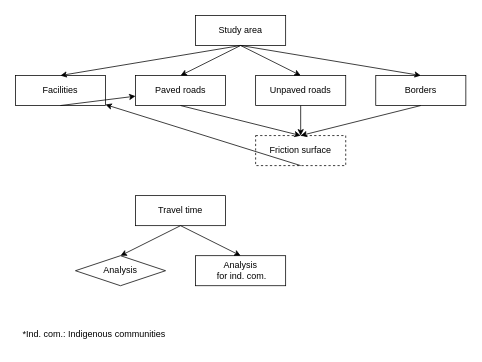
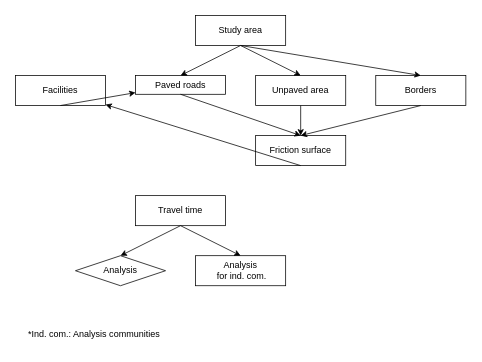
  <mxCell id="0" />
  <mxCell id="1" parent="0" />
  <mxCell id="2" value="&lt;div&gt;Facilities&lt;/div&gt;" style="rounded=0;whiteSpace=wrap;html=1;" vertex="1" parent="1"><mxGeometry x="20" y="100" width="120" height="40" as="geometry" /></mxCell>
- <mxCell id="3" value="&lt;div&gt;*Ind. com.: Indigenous communities&lt;/div&gt;" style="text;html=1;align=center;verticalAlign=middle;whiteSpace=wrap;rounded=0;" vertex="1" parent="1"><mxGeometry x="20" y="430" width="210" height="30" as="geometry" /></mxCell>
+ <mxCell id="3" value="&lt;div&gt;*Ind. com.: Analysis communities&lt;/div&gt;" style="text;html=1;align=center;verticalAlign=middle;whiteSpace=wrap;rounded=0;" vertex="1" parent="1"><mxGeometry x="20" y="430" width="210" height="30" as="geometry" /></mxCell>
  <mxCell id="4" value="Study area" style="rounded=0;whiteSpace=wrap;html=1;" vertex="1" parent="1"><mxGeometry x="260" y="20" width="120" height="40" as="geometry" /></mxCell>
- <mxCell id="5" value="Paved roads" style="rounded=0;whiteSpace=wrap;html=1;" vertex="1" parent="1"><mxGeometry x="180" y="100" width="120" height="40" as="geometry" /></mxCell>
- <mxCell id="6" value="Unpaved roads" style="rounded=0;whiteSpace=wrap;html=1;" vertex="1" parent="1"><mxGeometry x="340" y="100" width="120" height="40" as="geometry" /></mxCell>
+ <mxCell id="5" value="Paved roads" style="rounded=0;whiteSpace=wrap;html=1;" vertex="1" parent="1"><mxGeometry x="180" y="100" width="120" height="25" as="geometry" /></mxCell>
+ <mxCell id="6" value="Unpaved area" style="rounded=0;whiteSpace=wrap;html=1;" vertex="1" parent="1"><mxGeometry x="340" y="100" width="120" height="40" as="geometry" /></mxCell>
  <mxCell id="7" value="Borders" style="rounded=0;whiteSpace=wrap;html=1;" vertex="1" parent="1"><mxGeometry x="500" y="100" width="120" height="40" as="geometry" /></mxCell>
- <mxCell id="8" value="Friction surface" style="rounded=0;whiteSpace=wrap;html=1;dashed=1;" vertex="1" parent="1"><mxGeometry x="340" y="180" width="120" height="40" as="geometry" /></mxCell>
- <mxCell id="9" value="" style="endArrow=classic;html=1;rounded=0;entryX=0.5;entryY=0;entryDx=0;entryDy=0;exitX=0.5;exitY=1;exitDx=0;exitDy=0;" edge="1" parent="1" source="4" target="2"><mxGeometry width="50" height="50" relative="1" as="geometry"><mxPoint x="220" y="250" as="sourcePoint" /><mxPoint x="270" y="200" as="targetPoint" /></mxGeometry></mxCell>
+ <mxCell id="8" value="Friction surface" style="rounded=0;whiteSpace=wrap;html=1;" vertex="1" parent="1"><mxGeometry x="340" y="180" width="120" height="40" as="geometry" /></mxCell>
  <mxCell id="10" value="" style="endArrow=classic;html=1;rounded=0;exitX=0.5;exitY=1;exitDx=0;exitDy=0;entryX=0.5;entryY=0;entryDx=0;entryDy=0;" edge="1" parent="1" source="4" target="5"><mxGeometry width="50" height="50" relative="1" as="geometry"><mxPoint x="220" y="250" as="sourcePoint" /><mxPoint x="270" y="200" as="targetPoint" /></mxGeometry></mxCell>
  <mxCell id="11" value="" style="endArrow=classic;html=1;rounded=0;entryX=0.5;entryY=0;entryDx=0;entryDy=0;" edge="1" parent="1" target="7"><mxGeometry width="50" height="50" relative="1" as="geometry"><mxPoint x="320" y="60" as="sourcePoint" /><mxPoint x="90" y="110" as="targetPoint" /></mxGeometry></mxCell>
  <mxCell id="12" value="" style="endArrow=classic;html=1;rounded=0;entryX=0.5;entryY=0;entryDx=0;entryDy=0;exitX=0.5;exitY=1;exitDx=0;exitDy=0;" edge="1" parent="1" source="4" target="6"><mxGeometry width="50" height="50" relative="1" as="geometry"><mxPoint x="340" y="80" as="sourcePoint" /><mxPoint x="100" y="120" as="targetPoint" /></mxGeometry></mxCell>
  <mxCell id="13" value="" style="endArrow=classic;html=1;rounded=0;entryX=0.5;entryY=0;entryDx=0;entryDy=0;exitX=0.5;exitY=1;exitDx=0;exitDy=0;" edge="1" parent="1" source="5" target="8"><mxGeometry width="50" height="50" relative="1" as="geometry"><mxPoint x="350" y="90" as="sourcePoint" /><mxPoint x="110" y="130" as="targetPoint" /></mxGeometry></mxCell>
  <mxCell id="14" value="" style="endArrow=classic;html=1;rounded=0;entryX=0.5;entryY=0;entryDx=0;entryDy=0;exitX=0.5;exitY=1;exitDx=0;exitDy=0;" edge="1" parent="1" source="6" target="8"><mxGeometry width="50" height="50" relative="1" as="geometry"><mxPoint x="360" y="100" as="sourcePoint" /><mxPoint x="120" y="140" as="targetPoint" /></mxGeometry></mxCell>
  <mxCell id="15" value="" style="endArrow=classic;html=1;rounded=0;entryX=0.5;entryY=0;entryDx=0;entryDy=0;exitX=0.5;exitY=1;exitDx=0;exitDy=0;" edge="1" parent="1" source="7" target="8"><mxGeometry width="50" height="50" relative="1" as="geometry"><mxPoint x="370" y="110" as="sourcePoint" /><mxPoint x="130" y="150" as="targetPoint" /></mxGeometry></mxCell>
  <mxCell id="16" value="Travel time" style="rounded=0;whiteSpace=wrap;html=1;" vertex="1" parent="1"><mxGeometry x="180" y="260" width="120" height="40" as="geometry" /></mxCell>
  <mxCell id="17" value="" style="endArrow=classic;html=1;rounded=0;exitX=0.5;exitY=1;exitDx=0;exitDy=0;" edge="1" parent="1" source="2" target="5"><mxGeometry width="50" height="50" relative="1" as="geometry"><mxPoint x="330" y="70" as="sourcePoint" /><mxPoint x="90" y="110" as="targetPoint" /></mxGeometry></mxCell>
  <mxCell id="18" value="" style="endArrow=classic;html=1;rounded=0;exitX=0.5;exitY=1;exitDx=0;exitDy=0;" edge="1" parent="1" source="8" target="2"><mxGeometry width="50" height="50" relative="1" as="geometry"><mxPoint x="340" y="80" as="sourcePoint" /><mxPoint x="100" y="120" as="targetPoint" /></mxGeometry></mxCell>
  <mxCell id="19" value="&lt;div&gt;Analysis&lt;/div&gt;" style="rhombus;whiteSpace=wrap;html=1;" vertex="1" parent="1"><mxGeometry x="100" y="340" width="120" height="40" as="geometry" /></mxCell>
  <mxCell id="20" value="" style="endArrow=classic;html=1;rounded=0;entryX=0.5;entryY=0;entryDx=0;entryDy=0;exitX=0.5;exitY=1;exitDx=0;exitDy=0;" edge="1" parent="1" source="16" target="19"><mxGeometry width="50" height="50" relative="1" as="geometry"><mxPoint x="220" y="250" as="sourcePoint" /><mxPoint x="270" y="200" as="targetPoint" /></mxGeometry></mxCell>
  <mxCell id="21" value="&lt;div&gt;Analysis&lt;/div&gt;&amp;nbsp;for ind. com." style="rounded=0;whiteSpace=wrap;html=1;" vertex="1" parent="1"><mxGeometry x="260" y="340" width="120" height="40" as="geometry" /></mxCell>
  <mxCell id="22" value="" style="endArrow=classic;html=1;rounded=0;entryX=0.5;entryY=0;entryDx=0;entryDy=0;" edge="1" parent="1" target="21"><mxGeometry width="50" height="50" relative="1" as="geometry"><mxPoint x="240" y="300" as="sourcePoint" /><mxPoint x="170" y="350" as="targetPoint" /></mxGeometry></mxCell>
